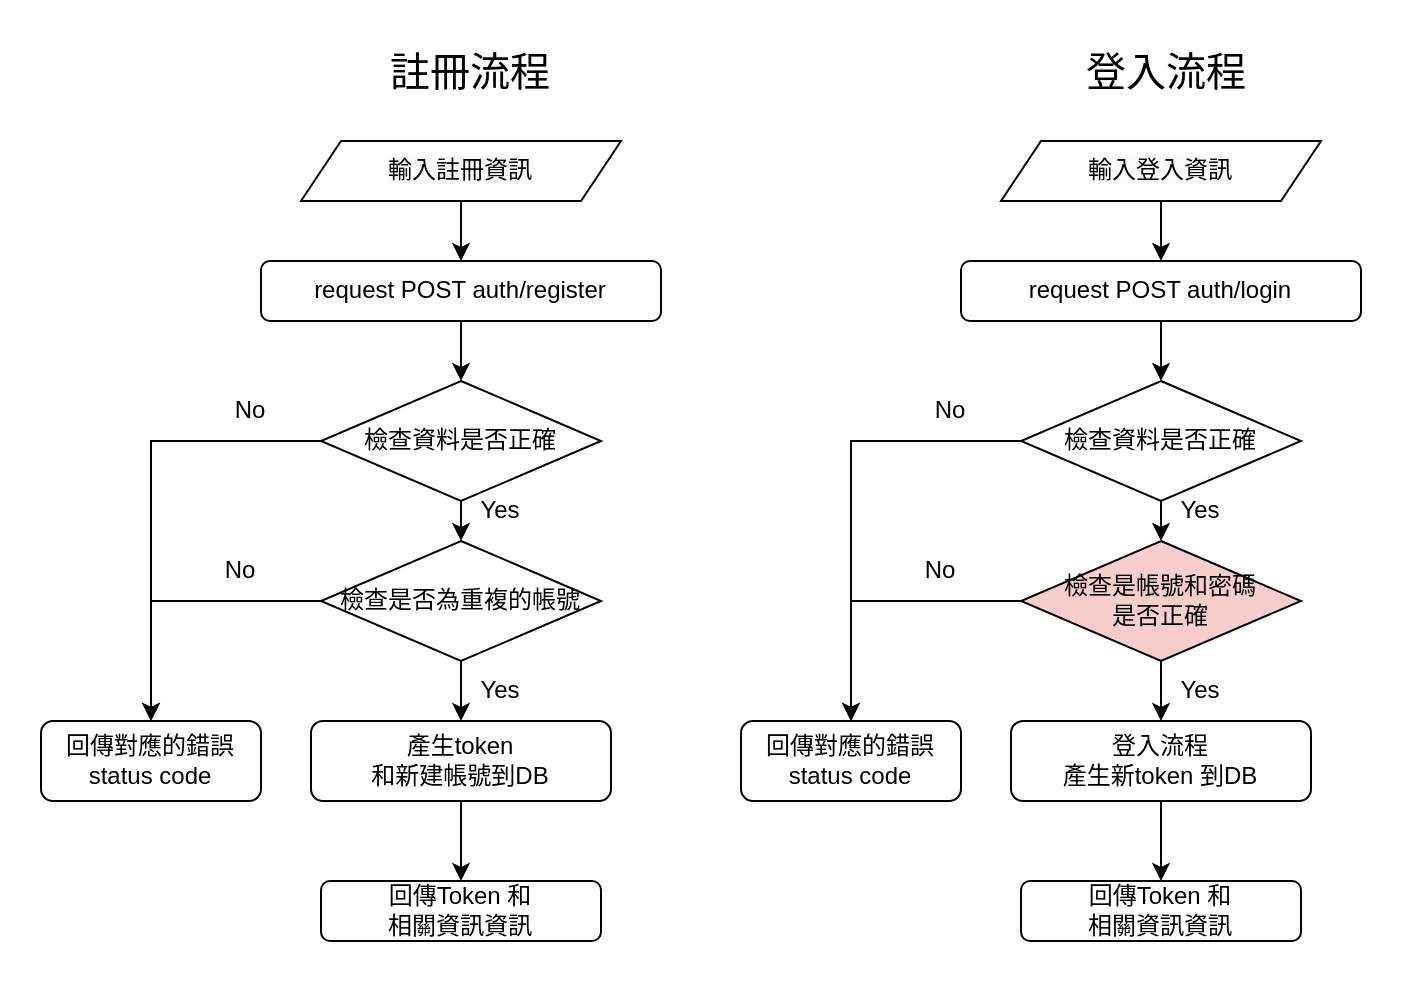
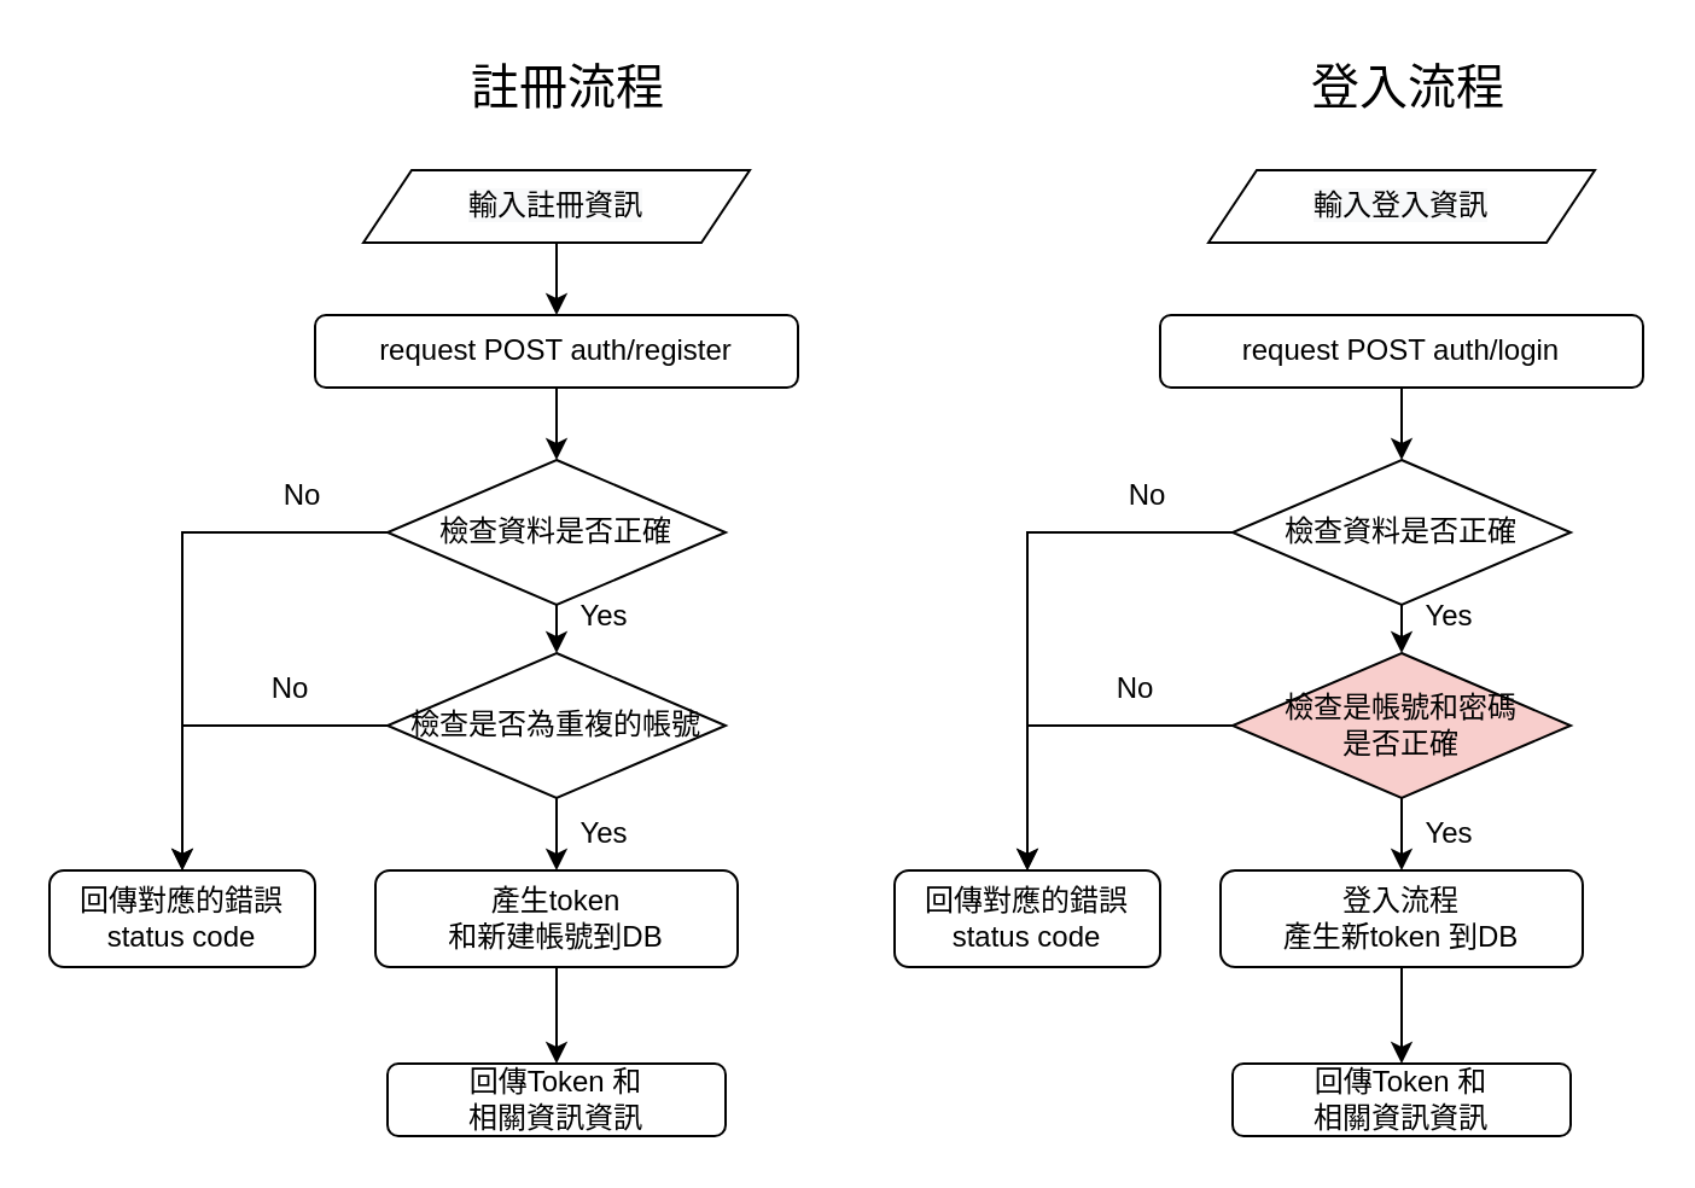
  <mxCell id="0" />
  <mxCell id="1" parent="0" />
  <mxCell id="2" value="request POST auth/register" style="rounded=1;whiteSpace=wrap;html=1;fontSize=12;glass=0;strokeWidth=1;shadow=0;" vertex="1" parent="1"><mxGeometry x="130" y="130" width="200" height="30" as="geometry" /></mxCell>
  <mxCell id="3" value="&lt;span style=&quot;color: rgb(0, 0, 0); font-family: Helvetica; font-size: 12px; font-style: normal; font-variant-ligatures: normal; font-variant-caps: normal; font-weight: 400; letter-spacing: normal; orphans: 2; text-align: center; text-indent: 0px; text-transform: none; widows: 2; word-spacing: 0px; -webkit-text-stroke-width: 0px; background-color: rgb(248, 249, 250); text-decoration-thickness: initial; text-decoration-style: initial; text-decoration-color: initial; float: none; display: inline !important;&quot;&gt;輸入註冊資訊&lt;/span&gt;" style="shape=parallelogram;perimeter=parallelogramPerimeter;whiteSpace=wrap;html=1;fixedSize=1;" vertex="1" parent="1"><mxGeometry x="150" y="70" width="160" height="30" as="geometry" /></mxCell>
  <mxCell id="4" value="回傳Token 和&lt;br&gt;相關資訊資訊" style="rounded=1;whiteSpace=wrap;html=1;fontSize=12;glass=0;strokeWidth=1;shadow=0;" vertex="1" parent="1"><mxGeometry x="160" y="440" width="140" height="30" as="geometry" /></mxCell>
  <mxCell id="5" value="&lt;span style=&quot;font-size: 20px;&quot;&gt;註冊流程&lt;/span&gt;" style="text;html=1;strokeColor=none;fillColor=none;align=center;verticalAlign=middle;whiteSpace=wrap;rounded=0;" vertex="1" parent="1"><mxGeometry x="160" y="20" width="150" height="30" as="geometry" /></mxCell>
  <mxCell id="6" value="&lt;span style=&quot;font-size: 20px;&quot;&gt;登入流程&lt;/span&gt;" style="text;html=1;strokeColor=none;fillColor=none;align=center;verticalAlign=middle;whiteSpace=wrap;rounded=0;" vertex="1" parent="1"><mxGeometry x="510" y="20" width="146" height="30" as="geometry" /></mxCell>
  <mxCell id="7" value="檢查資料是否正確" style="rhombus;whiteSpace=wrap;html=1;" vertex="1" parent="1"><mxGeometry x="160" y="190" width="140" height="60" as="geometry" /></mxCell>
  <mxCell id="8" value="檢查是否為重複的帳號" style="rhombus;whiteSpace=wrap;html=1;" vertex="1" parent="1"><mxGeometry x="160" y="270" width="140" height="60" as="geometry" /></mxCell>
  <mxCell id="9" value="產生token&lt;br&gt;和新建帳號到DB" style="rounded=1;whiteSpace=wrap;html=1;fontSize=12;glass=0;strokeWidth=1;shadow=0;" vertex="1" parent="1"><mxGeometry x="155" y="360" width="150" height="40" as="geometry" /></mxCell>
  <mxCell id="10" value="回傳對應的錯誤status code" style="rounded=1;whiteSpace=wrap;html=1;fontSize=12;glass=0;strokeWidth=1;shadow=0;" vertex="1" parent="1"><mxGeometry x="20" y="360" width="110" height="40" as="geometry" /></mxCell>
  <mxCell id="11" value="" style="endArrow=classic;html=1;rounded=0;exitX=0;exitY=0.5;exitDx=0;exitDy=0;entryX=0.5;entryY=0;entryDx=0;entryDy=0;" edge="1" parent="1" source="7" target="10"><mxGeometry width="50" height="50" relative="1" as="geometry"><mxPoint x="100" y="220" as="sourcePoint" /><mxPoint x="200" y="250" as="targetPoint" /><Array as="points"><mxPoint x="75" y="220" /></Array></mxGeometry></mxCell>
  <mxCell id="12" value="" style="endArrow=classic;html=1;rounded=0;exitX=0;exitY=0.5;exitDx=0;exitDy=0;entryX=0.5;entryY=0;entryDx=0;entryDy=0;" edge="1" parent="1" source="8" target="10"><mxGeometry width="50" height="50" relative="1" as="geometry"><mxPoint x="440" y="420" as="sourcePoint" /><mxPoint x="420" y="370" as="targetPoint" /><Array as="points"><mxPoint x="75" y="300" /></Array></mxGeometry></mxCell>
  <mxCell id="13" value="" style="endArrow=classic;html=1;rounded=0;exitX=0.5;exitY=1;exitDx=0;exitDy=0;entryX=0.5;entryY=0;entryDx=0;entryDy=0;" edge="1" parent="1" source="3" target="2"><mxGeometry width="50" height="50" relative="1" as="geometry"><mxPoint x="440" y="220" as="sourcePoint" /><mxPoint x="490" y="170" as="targetPoint" /><Array as="points"><mxPoint x="230" y="110" /></Array></mxGeometry></mxCell>
  <mxCell id="14" value="" style="endArrow=classic;html=1;rounded=0;exitX=0.5;exitY=1;exitDx=0;exitDy=0;entryX=0.5;entryY=0;entryDx=0;entryDy=0;" edge="1" parent="1" source="2" target="7"><mxGeometry width="50" height="50" relative="1" as="geometry"><mxPoint x="440" y="220" as="sourcePoint" /><mxPoint x="490" y="170" as="targetPoint" /></mxGeometry></mxCell>
  <mxCell id="15" value="" style="endArrow=classic;html=1;rounded=0;exitX=0.5;exitY=1;exitDx=0;exitDy=0;entryX=0.5;entryY=0;entryDx=0;entryDy=0;" edge="1" parent="1" source="7" target="8"><mxGeometry width="50" height="50" relative="1" as="geometry"><mxPoint x="440" y="220" as="sourcePoint" /><mxPoint x="490" y="170" as="targetPoint" /></mxGeometry></mxCell>
  <mxCell id="16" value="" style="endArrow=classic;html=1;rounded=0;exitX=0.5;exitY=1;exitDx=0;exitDy=0;entryX=0.5;entryY=0;entryDx=0;entryDy=0;" edge="1" parent="1" source="8" target="9"><mxGeometry width="50" height="50" relative="1" as="geometry"><mxPoint x="440" y="220" as="sourcePoint" /><mxPoint x="490" y="170" as="targetPoint" /></mxGeometry></mxCell>
  <mxCell id="17" value="" style="endArrow=classic;html=1;rounded=0;exitX=0.5;exitY=1;exitDx=0;exitDy=0;entryX=0.5;entryY=0;entryDx=0;entryDy=0;" edge="1" parent="1" source="9" target="4"><mxGeometry width="50" height="50" relative="1" as="geometry"><mxPoint x="440" y="220" as="sourcePoint" /><mxPoint x="490" y="170" as="targetPoint" /></mxGeometry></mxCell>
  <mxCell id="18" value="Yes" style="text;html=1;strokeColor=none;fillColor=none;align=center;verticalAlign=middle;whiteSpace=wrap;rounded=0;" vertex="1" parent="1"><mxGeometry x="220" y="240" width="60" height="30" as="geometry" /></mxCell>
  <mxCell id="19" value="Yes" style="text;html=1;strokeColor=none;fillColor=none;align=center;verticalAlign=middle;whiteSpace=wrap;rounded=0;" vertex="1" parent="1"><mxGeometry x="220" y="330" width="60" height="30" as="geometry" /></mxCell>
  <mxCell id="20" value="No" style="text;html=1;strokeColor=none;fillColor=none;align=center;verticalAlign=middle;whiteSpace=wrap;rounded=0;" vertex="1" parent="1"><mxGeometry x="95" y="190" width="60" height="30" as="geometry" /></mxCell>
  <mxCell id="21" value="No" style="text;html=1;strokeColor=none;fillColor=none;align=center;verticalAlign=middle;whiteSpace=wrap;rounded=0;" vertex="1" parent="1"><mxGeometry x="90" y="270" width="60" height="30" as="geometry" /></mxCell>
  <mxCell id="22" value="request POST auth/login" style="rounded=1;whiteSpace=wrap;html=1;fontSize=12;glass=0;strokeWidth=1;shadow=0;" vertex="1" parent="1"><mxGeometry x="480" y="130" width="200" height="30" as="geometry" /></mxCell>
  <mxCell id="23" value="&lt;span style=&quot;color: rgb(0, 0, 0); font-family: Helvetica; font-size: 12px; font-style: normal; font-variant-ligatures: normal; font-variant-caps: normal; font-weight: 400; letter-spacing: normal; orphans: 2; text-align: center; text-indent: 0px; text-transform: none; widows: 2; word-spacing: 0px; -webkit-text-stroke-width: 0px; background-color: rgb(248, 249, 250); text-decoration-thickness: initial; text-decoration-style: initial; text-decoration-color: initial; float: none; display: inline !important;&quot;&gt;輸入登入資訊&lt;/span&gt;" style="shape=parallelogram;perimeter=parallelogramPerimeter;whiteSpace=wrap;html=1;fixedSize=1;" vertex="1" parent="1"><mxGeometry x="500" y="70" width="160" height="30" as="geometry" /></mxCell>
  <mxCell id="24" value="回傳Token 和&lt;br&gt;相關資訊資訊" style="rounded=1;whiteSpace=wrap;html=1;fontSize=12;glass=0;strokeWidth=1;shadow=0;" vertex="1" parent="1"><mxGeometry x="510" y="440" width="140" height="30" as="geometry" /></mxCell>
  <mxCell id="25" value="檢查資料是否正確" style="rhombus;whiteSpace=wrap;html=1;" vertex="1" parent="1"><mxGeometry x="510" y="190" width="140" height="60" as="geometry" /></mxCell>
  <mxCell id="26" value="檢查是帳號和密碼&lt;br&gt;是否正確" style="rhombus;whiteSpace=wrap;html=1;fillColor=#f8cecc;" vertex="1" parent="1"><mxGeometry x="510" y="270" width="140" height="60" as="geometry" /></mxCell>
  <mxCell id="27" value="登入流程&lt;br&gt;產生新token 到DB" style="rounded=1;whiteSpace=wrap;html=1;fontSize=12;glass=0;strokeWidth=1;shadow=0;" vertex="1" parent="1"><mxGeometry x="505" y="360" width="150" height="40" as="geometry" /></mxCell>
  <mxCell id="28" value="回傳對應的錯誤status code" style="rounded=1;whiteSpace=wrap;html=1;fontSize=12;glass=0;strokeWidth=1;shadow=0;" vertex="1" parent="1"><mxGeometry x="370" y="360" width="110" height="40" as="geometry" /></mxCell>
  <mxCell id="29" value="" style="endArrow=classic;html=1;rounded=0;exitX=0;exitY=0.5;exitDx=0;exitDy=0;entryX=0.5;entryY=0;entryDx=0;entryDy=0;" edge="1" parent="1" source="25" target="28"><mxGeometry width="50" height="50" relative="1" as="geometry"><mxPoint x="450" y="220" as="sourcePoint" /><mxPoint x="550" y="250" as="targetPoint" /><Array as="points"><mxPoint x="425" y="220" /></Array></mxGeometry></mxCell>
  <mxCell id="30" value="" style="endArrow=classic;html=1;rounded=0;exitX=0;exitY=0.5;exitDx=0;exitDy=0;entryX=0.5;entryY=0;entryDx=0;entryDy=0;" edge="1" parent="1" source="26" target="28"><mxGeometry width="50" height="50" relative="1" as="geometry"><mxPoint x="790" y="420" as="sourcePoint" /><mxPoint x="770" y="370" as="targetPoint" /><Array as="points"><mxPoint x="425" y="300" /></Array></mxGeometry></mxCell>
- <mxCell id="31" value="" style="endArrow=classic;html=1;rounded=0;exitX=0.5;exitY=1;exitDx=0;exitDy=0;entryX=0.5;entryY=0;entryDx=0;entryDy=0;" edge="1" parent="1" source="23" target="22"><mxGeometry width="50" height="50" relative="1" as="geometry"><mxPoint x="790" y="220" as="sourcePoint" /><mxPoint x="840" y="170" as="targetPoint" /><Array as="points"><mxPoint x="580" y="110" /></Array></mxGeometry></mxCell>
  <mxCell id="32" value="" style="endArrow=classic;html=1;rounded=0;exitX=0.5;exitY=1;exitDx=0;exitDy=0;entryX=0.5;entryY=0;entryDx=0;entryDy=0;" edge="1" parent="1" source="22" target="25"><mxGeometry width="50" height="50" relative="1" as="geometry"><mxPoint x="790" y="220" as="sourcePoint" /><mxPoint x="840" y="170" as="targetPoint" /></mxGeometry></mxCell>
  <mxCell id="33" value="" style="endArrow=classic;html=1;rounded=0;exitX=0.5;exitY=1;exitDx=0;exitDy=0;entryX=0.5;entryY=0;entryDx=0;entryDy=0;" edge="1" parent="1" source="25" target="26"><mxGeometry width="50" height="50" relative="1" as="geometry"><mxPoint x="790" y="220" as="sourcePoint" /><mxPoint x="840" y="170" as="targetPoint" /></mxGeometry></mxCell>
  <mxCell id="34" value="" style="endArrow=classic;html=1;rounded=0;exitX=0.5;exitY=1;exitDx=0;exitDy=0;entryX=0.5;entryY=0;entryDx=0;entryDy=0;" edge="1" parent="1" source="26" target="27"><mxGeometry width="50" height="50" relative="1" as="geometry"><mxPoint x="790" y="220" as="sourcePoint" /><mxPoint x="840" y="170" as="targetPoint" /></mxGeometry></mxCell>
  <mxCell id="35" value="" style="endArrow=classic;html=1;rounded=0;exitX=0.5;exitY=1;exitDx=0;exitDy=0;entryX=0.5;entryY=0;entryDx=0;entryDy=0;" edge="1" parent="1" source="27" target="24"><mxGeometry width="50" height="50" relative="1" as="geometry"><mxPoint x="790" y="220" as="sourcePoint" /><mxPoint x="840" y="170" as="targetPoint" /></mxGeometry></mxCell>
  <mxCell id="36" value="Yes" style="text;html=1;strokeColor=none;fillColor=none;align=center;verticalAlign=middle;whiteSpace=wrap;rounded=0;" vertex="1" parent="1"><mxGeometry x="570" y="240" width="60" height="30" as="geometry" /></mxCell>
  <mxCell id="37" value="Yes" style="text;html=1;strokeColor=none;fillColor=none;align=center;verticalAlign=middle;whiteSpace=wrap;rounded=0;" vertex="1" parent="1"><mxGeometry x="570" y="330" width="60" height="30" as="geometry" /></mxCell>
  <mxCell id="38" value="No" style="text;html=1;strokeColor=none;fillColor=none;align=center;verticalAlign=middle;whiteSpace=wrap;rounded=0;" vertex="1" parent="1"><mxGeometry x="445" y="190" width="60" height="30" as="geometry" /></mxCell>
  <mxCell id="39" value="No" style="text;html=1;strokeColor=none;fillColor=none;align=center;verticalAlign=middle;whiteSpace=wrap;rounded=0;" vertex="1" parent="1"><mxGeometry x="440" y="270" width="60" height="30" as="geometry" /></mxCell>
